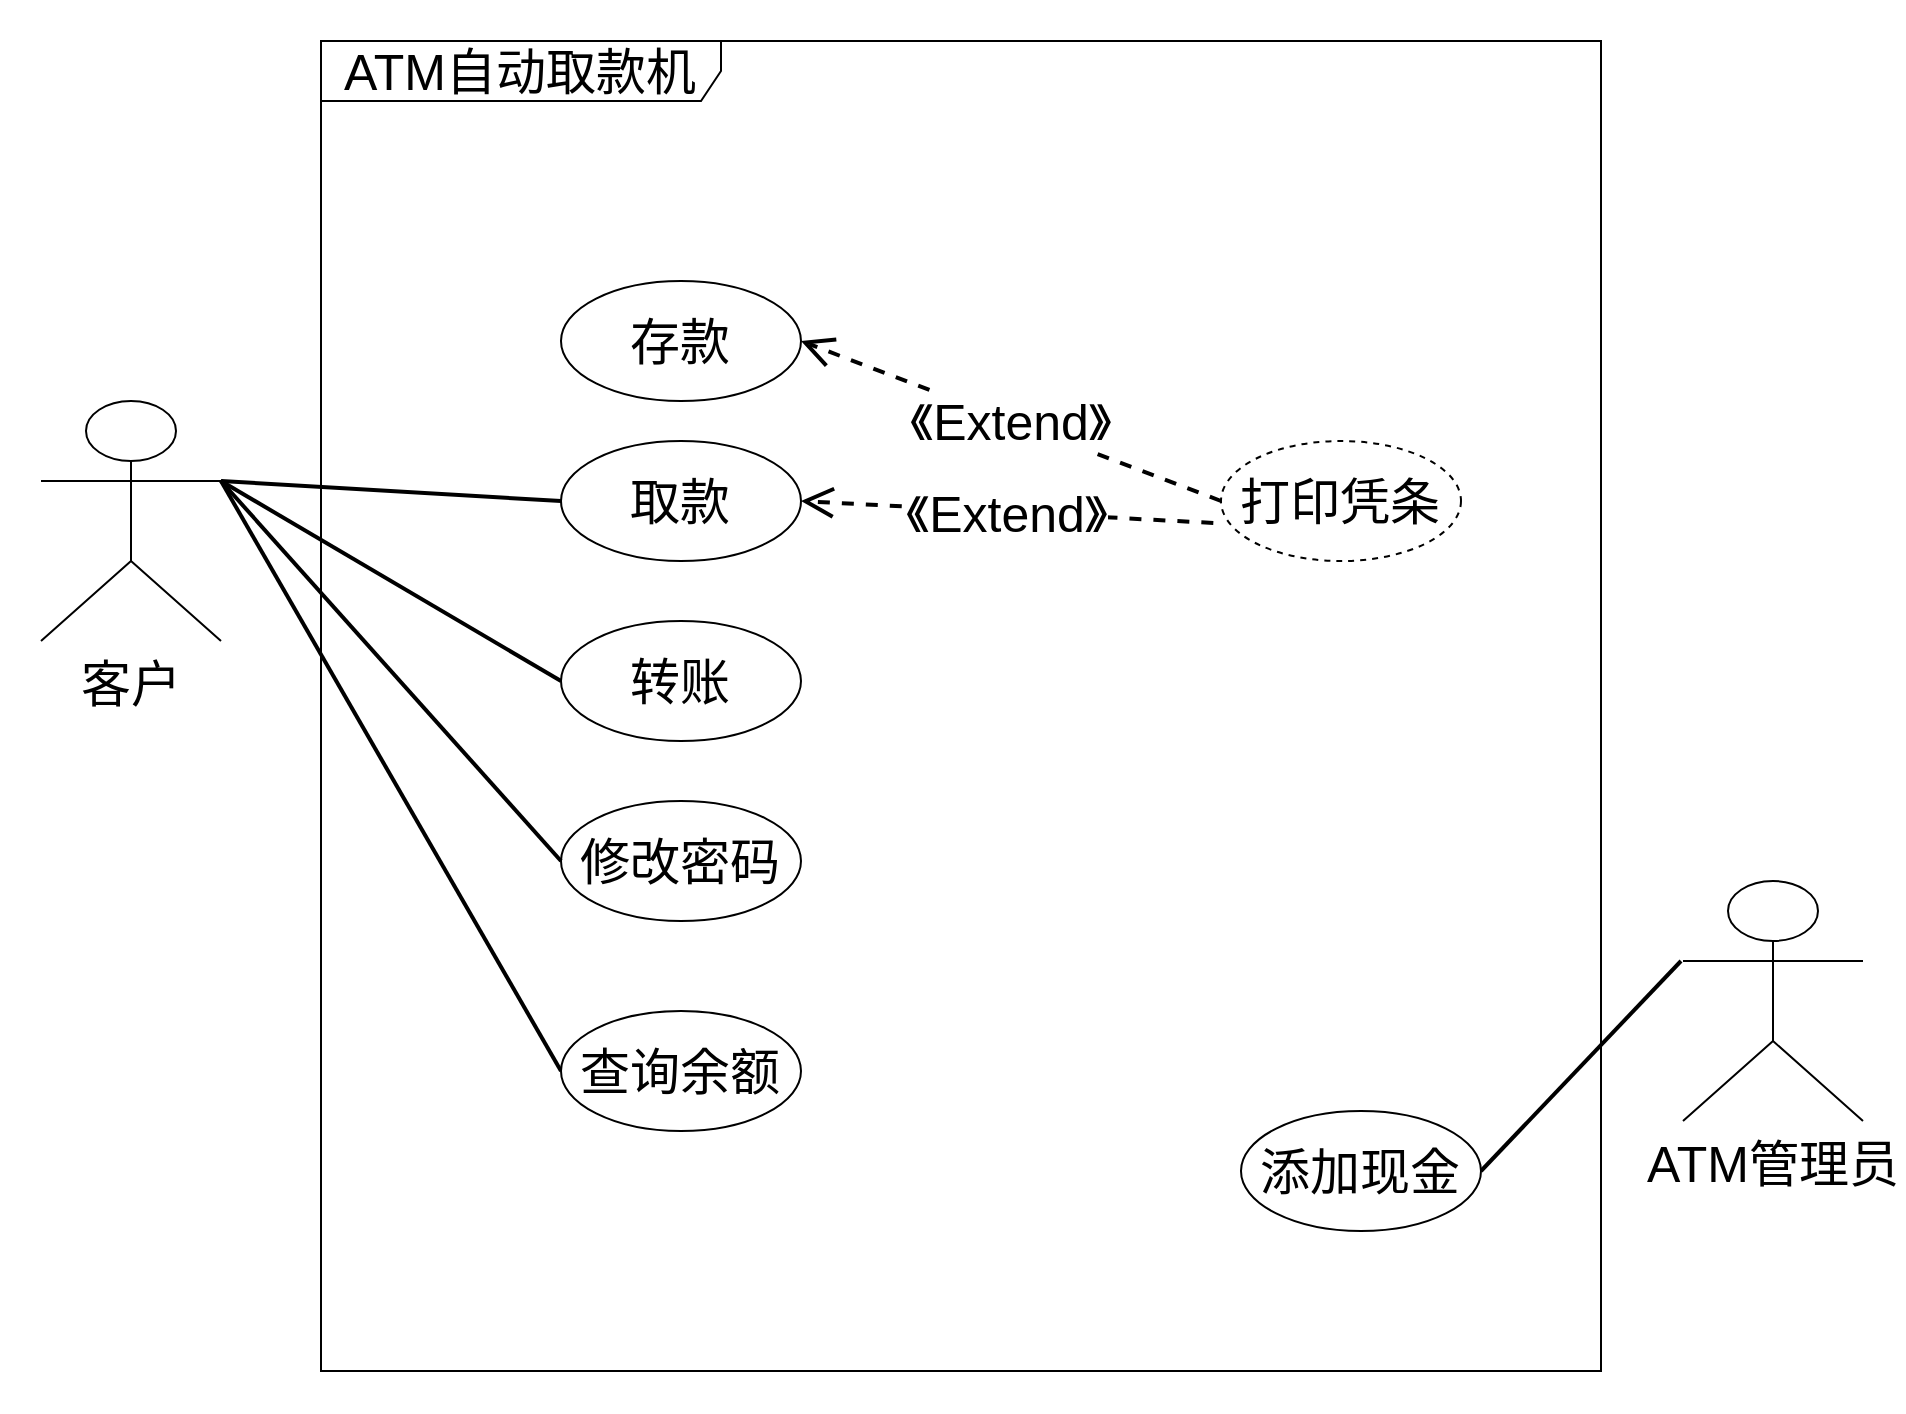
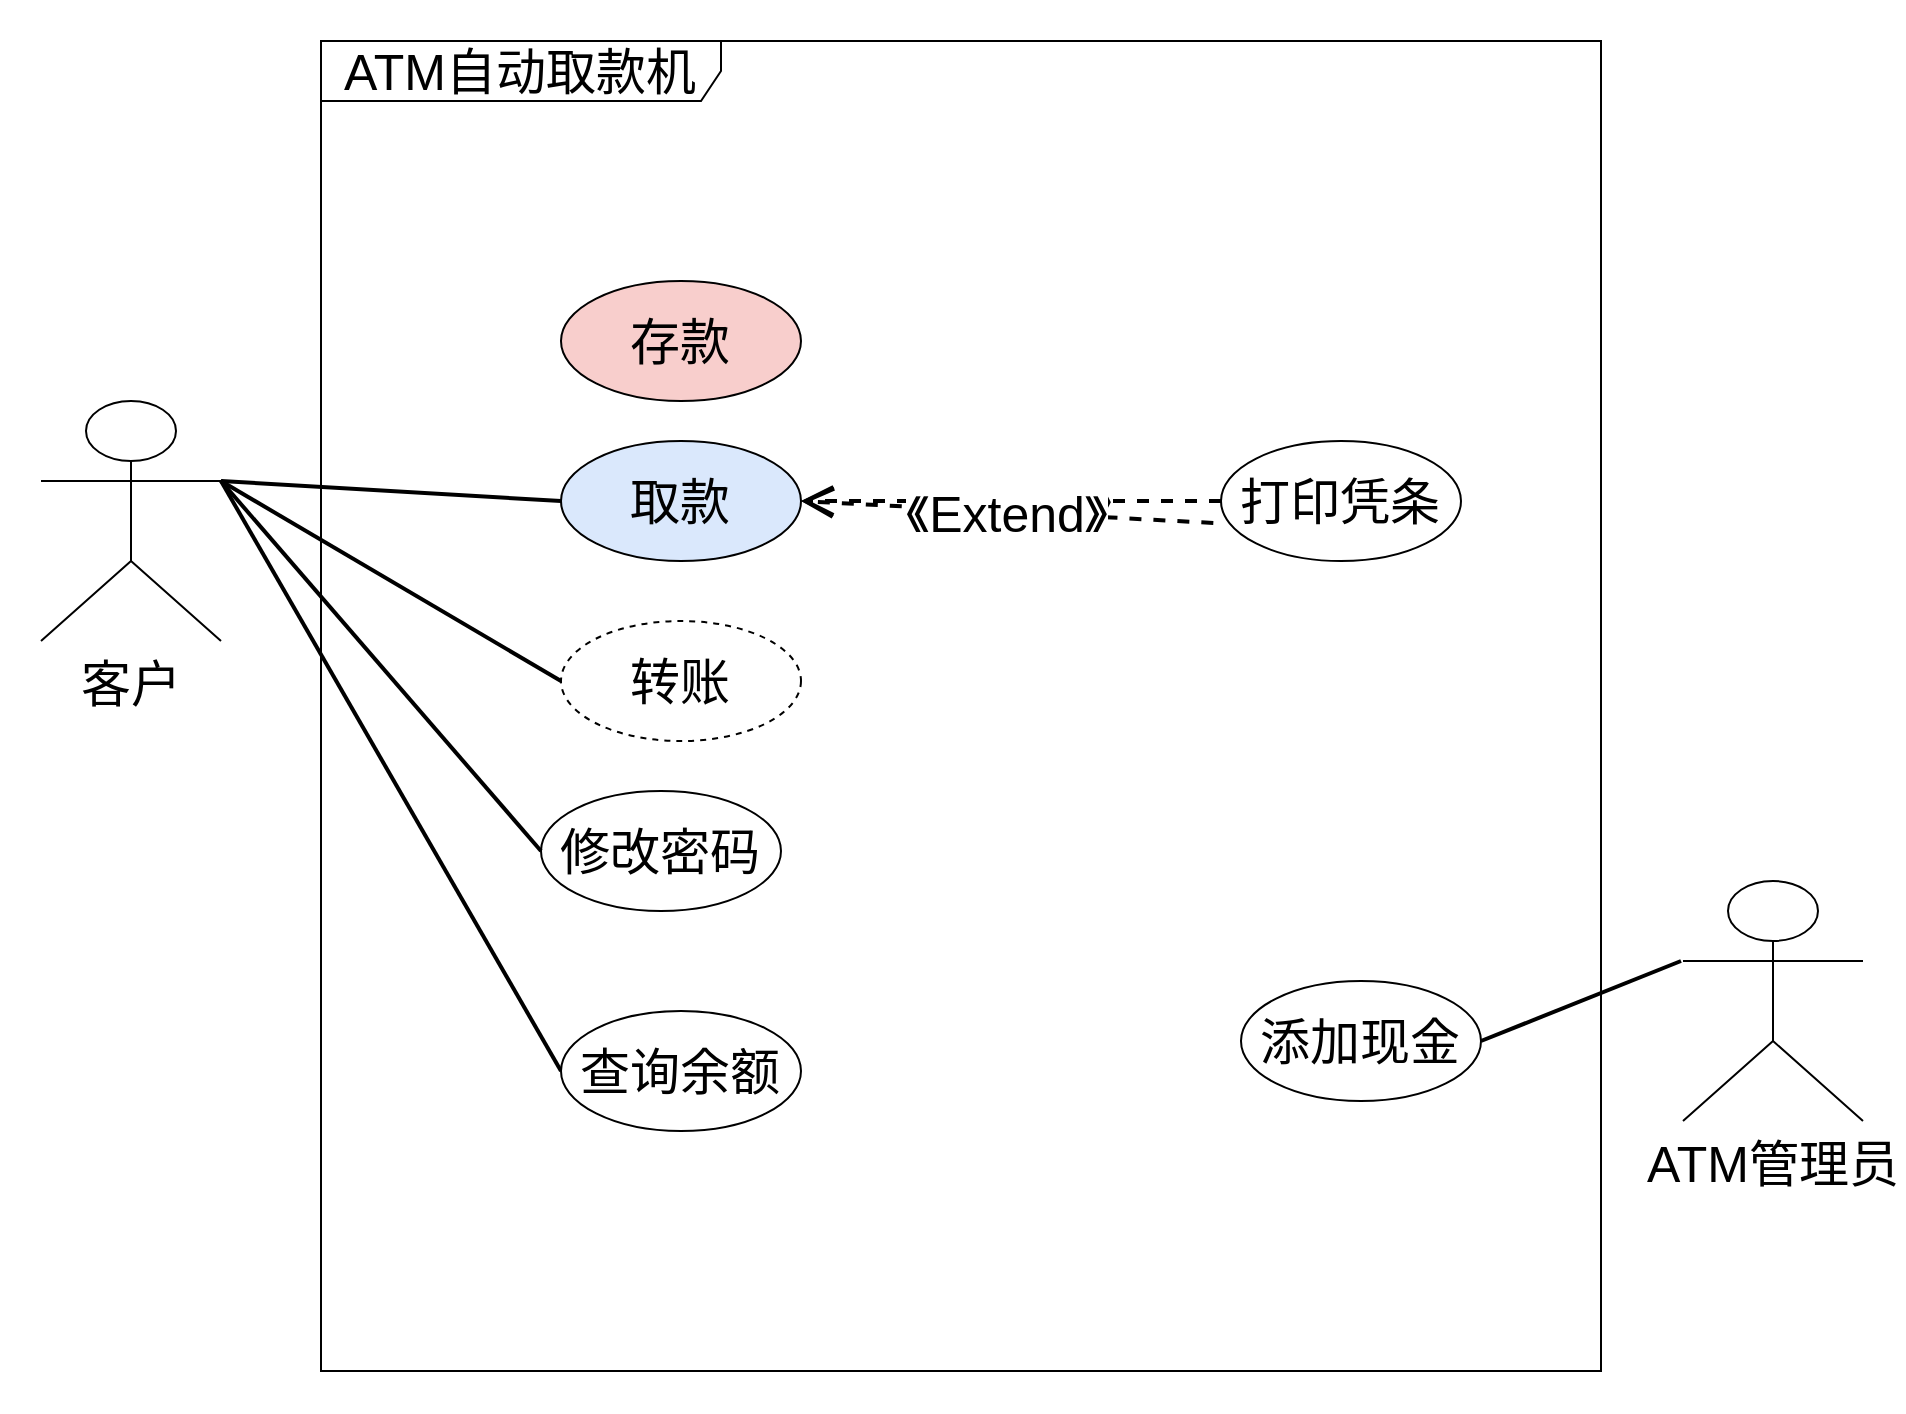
  <mxCell id="0" />
  <mxCell id="1" parent="0" />
  <mxCell id="2" value="ATM自动取款机" style="shape=umlFrame;whiteSpace=wrap;html=1;fontFamily=Helvetica;fontSize=25;align=center;width=200;height=30;" parent="1" vertex="1"><mxGeometry x="160" y="20" width="640" height="665" as="geometry" /></mxCell>
  <mxCell id="3" value="客户&lt;br style=&quot;font-size: 25px;&quot;&gt;" style="shape=umlActor;verticalLabelPosition=bottom;verticalAlign=top;html=1;fontSize=25;" parent="1" vertex="1"><mxGeometry x="20" y="200" width="90" height="120" as="geometry" /></mxCell>
- <mxCell id="4" value="&lt;p style=&quot;font-size: 25px;&quot;&gt;&lt;span style=&quot;font-size: 25px;&quot;&gt;存款&lt;/span&gt;&lt;/p&gt;" style="ellipse;whiteSpace=wrap;html=1;fontSize=25;verticalAlign=middle;sketch=0;align=center;spacing=0;horizontal=1;" parent="1" vertex="1"><mxGeometry x="280" y="140" width="120" height="60" as="geometry" /></mxCell>
+ <mxCell id="4" value="&lt;p style=&quot;font-size: 25px;&quot;&gt;&lt;span style=&quot;font-size: 25px;&quot;&gt;存款&lt;/span&gt;&lt;/p&gt;" style="ellipse;whiteSpace=wrap;html=1;fontSize=25;verticalAlign=middle;sketch=0;align=center;spacing=0;horizontal=1;fillColor=#f8cecc;" parent="1" vertex="1"><mxGeometry x="280" y="140" width="120" height="60" as="geometry" /></mxCell>
  <mxCell id="5" value="" style="edgeStyle=none;rounded=0;orthogonalLoop=1;jettySize=auto;html=1;fontSize=25;strokeWidth=2;entryX=0;entryY=0.5;entryDx=0;entryDy=0;endArrow=none;endFill=0;" parent="1" target="6" edge="1"><mxGeometry relative="1" as="geometry"><mxPoint x="110" y="240" as="sourcePoint" /><mxPoint x="240" y="240" as="targetPoint" /></mxGeometry></mxCell>
- <mxCell id="6" value="&lt;p style=&quot;font-size: 25px&quot;&gt;&lt;span style=&quot;font-size: 25px&quot;&gt;取款&lt;/span&gt;&lt;/p&gt;" style="ellipse;whiteSpace=wrap;html=1;fontSize=25;verticalAlign=middle;sketch=0;align=center;spacing=0;horizontal=1;" parent="1" vertex="1"><mxGeometry x="280" y="220" width="120" height="60" as="geometry" /></mxCell>
+ <mxCell id="6" value="&lt;p style=&quot;font-size: 25px&quot;&gt;&lt;span style=&quot;font-size: 25px&quot;&gt;取款&lt;/span&gt;&lt;/p&gt;" style="ellipse;whiteSpace=wrap;html=1;fontSize=25;verticalAlign=middle;sketch=0;align=center;spacing=0;horizontal=1;fillColor=#dae8fc;" parent="1" vertex="1"><mxGeometry x="280" y="220" width="120" height="60" as="geometry" /></mxCell>
  <mxCell id="7" value="" style="edgeStyle=none;rounded=0;orthogonalLoop=1;jettySize=auto;html=1;fontSize=25;strokeWidth=2;entryX=0;entryY=0.5;entryDx=0;entryDy=0;endArrow=none;endFill=0;" parent="1" target="16" edge="1"><mxGeometry relative="1" as="geometry"><mxPoint x="110" y="240" as="sourcePoint" /><mxPoint x="240" y="330" as="targetPoint" /></mxGeometry></mxCell>
- <mxCell id="8" value="&lt;p style=&quot;font-size: 25px&quot;&gt;&lt;span style=&quot;font-size: 25px&quot;&gt;打印凭条&lt;/span&gt;&lt;/p&gt;" style="ellipse;whiteSpace=wrap;html=1;fontSize=25;verticalAlign=middle;sketch=0;align=center;spacing=0;horizontal=1;dashed=1;" parent="1" vertex="1"><mxGeometry x="610" y="220" width="120" height="60" as="geometry" /></mxCell>
- <mxCell id="9" value="&lt;p style=&quot;font-size: 25px&quot;&gt;&lt;span style=&quot;font-size: 25px&quot;&gt;修改密码&lt;/span&gt;&lt;/p&gt;" style="ellipse;whiteSpace=wrap;html=1;fontSize=25;verticalAlign=middle;sketch=0;align=center;spacing=0;horizontal=1;" parent="1" vertex="1"><mxGeometry x="280" y="400" width="120" height="60" as="geometry" /></mxCell>
+ <mxCell id="8" value="&lt;p style=&quot;font-size: 25px&quot;&gt;&lt;span style=&quot;font-size: 25px&quot;&gt;打印凭条&lt;/span&gt;&lt;/p&gt;" style="ellipse;whiteSpace=wrap;html=1;fontSize=25;verticalAlign=middle;sketch=0;align=center;spacing=0;horizontal=1;" parent="1" vertex="1"><mxGeometry x="610" y="220" width="120" height="60" as="geometry" /></mxCell>
+ <mxCell id="9" value="&lt;p style=&quot;font-size: 25px&quot;&gt;&lt;span style=&quot;font-size: 25px&quot;&gt;修改密码&lt;/span&gt;&lt;/p&gt;" style="ellipse;whiteSpace=wrap;html=1;fontSize=25;verticalAlign=middle;sketch=0;align=center;spacing=0;horizontal=1;" parent="1" vertex="1"><mxGeometry x="270" y="395" width="120" height="60" as="geometry" /></mxCell>
  <mxCell id="10" value="" style="edgeStyle=none;rounded=0;orthogonalLoop=1;jettySize=auto;html=1;fontSize=25;entryX=0;entryY=0.5;entryDx=0;entryDy=0;strokeWidth=2;endArrow=none;endFill=0;" parent="1" target="11" edge="1"><mxGeometry relative="1" as="geometry"><mxPoint x="110" y="240" as="sourcePoint" /></mxGeometry></mxCell>
  <mxCell id="11" value="&lt;p style=&quot;font-size: 25px&quot;&gt;查询余额&lt;br&gt;&lt;/p&gt;" style="ellipse;whiteSpace=wrap;html=1;fontSize=25;verticalAlign=middle;sketch=0;align=center;spacing=0;horizontal=1;" parent="1" vertex="1"><mxGeometry x="280" y="505" width="120" height="60" as="geometry" /></mxCell>
  <mxCell id="12" value="" style="edgeStyle=none;rounded=0;orthogonalLoop=1;jettySize=auto;html=1;fontSize=25;entryX=0;entryY=0.5;entryDx=0;entryDy=0;strokeWidth=2;endArrow=none;endFill=0;" parent="1" target="9" edge="1"><mxGeometry relative="1" as="geometry"><mxPoint x="110" y="240" as="sourcePoint" /><mxPoint x="270" y="560" as="targetPoint" /></mxGeometry></mxCell>
  <mxCell id="13" value="ATM管理员" style="shape=umlActor;verticalLabelPosition=bottom;verticalAlign=top;html=1;fontSize=25;" parent="1" vertex="1"><mxGeometry x="841" y="440" width="90" height="120" as="geometry" /></mxCell>
  <mxCell id="14" value="" style="edgeStyle=none;rounded=0;orthogonalLoop=1;jettySize=auto;html=1;fontSize=25;strokeWidth=2;endArrow=none;endFill=0;entryX=1;entryY=0.5;entryDx=0;entryDy=0;" parent="1" target="15" edge="1"><mxGeometry relative="1" as="geometry"><mxPoint x="840" y="480" as="sourcePoint" /><mxPoint x="740" y="610" as="targetPoint" /></mxGeometry></mxCell>
- <mxCell id="15" value="&lt;p style=&quot;font-size: 25px&quot;&gt;&lt;span style=&quot;font-size: 25px&quot;&gt;添加现金&lt;/span&gt;&lt;/p&gt;" style="ellipse;whiteSpace=wrap;html=1;fontSize=25;verticalAlign=middle;sketch=0;align=center;spacing=0;horizontal=1;" parent="1" vertex="1"><mxGeometry x="620" y="555" width="120" height="60" as="geometry" /></mxCell>
- <mxCell id="16" value="&lt;p style=&quot;font-size: 25px&quot;&gt;转账&lt;br&gt;&lt;/p&gt;" style="ellipse;whiteSpace=wrap;html=1;fontSize=25;verticalAlign=middle;sketch=0;align=center;spacing=0;horizontal=1;" parent="1" vertex="1"><mxGeometry x="280" y="310" width="120" height="60" as="geometry" /></mxCell>
- <mxCell id="17" value="《Extend》" style="endArrow=open;endSize=12;dashed=1;html=1;rounded=0;fontFamily=Helvetica;fontSize=25;strokeWidth=2;exitX=0;exitY=0.5;exitDx=0;exitDy=0;entryX=1;entryY=0.5;entryDx=0;entryDy=0;" parent="1" source="8" target="4" edge="1"><mxGeometry width="160" relative="1" as="geometry"><mxPoint x="530" y="280" as="sourcePoint" /><mxPoint x="430" y="170" as="targetPoint" /></mxGeometry></mxCell>
+ <mxCell id="15" value="&lt;p style=&quot;font-size: 25px&quot;&gt;&lt;span style=&quot;font-size: 25px&quot;&gt;添加现金&lt;/span&gt;&lt;/p&gt;" style="ellipse;whiteSpace=wrap;html=1;fontSize=25;verticalAlign=middle;sketch=0;align=center;spacing=0;horizontal=1;" parent="1" vertex="1"><mxGeometry x="620" y="490" width="120" height="60" as="geometry" /></mxCell>
+ <mxCell id="16" value="&lt;p style=&quot;font-size: 25px&quot;&gt;转账&lt;br&gt;&lt;/p&gt;" style="ellipse;whiteSpace=wrap;html=1;fontSize=25;verticalAlign=middle;sketch=0;align=center;spacing=0;horizontal=1;dashed=1;" parent="1" vertex="1"><mxGeometry x="280" y="310" width="120" height="60" as="geometry" /></mxCell>
+ <mxCell id="17" value="《Extend》" style="endArrow=open;endSize=12;dashed=1;html=1;rounded=0;fontFamily=Helvetica;fontSize=25;strokeWidth=2;exitX=0;exitY=0.5;exitDx=0;exitDy=0;" parent="1" source="8" target="6" edge="1"><mxGeometry width="160" relative="1" as="geometry"><mxPoint x="530" y="280" as="sourcePoint" /><mxPoint x="430" y="170" as="targetPoint" /></mxGeometry></mxCell>
  <mxCell id="18" value="《Extend》" style="endArrow=open;endSize=12;dashed=1;html=1;rounded=0;fontFamily=Helvetica;fontSize=25;strokeWidth=2;exitX=-0.032;exitY=0.683;exitDx=0;exitDy=0;exitPerimeter=0;" parent="1" source="8" edge="1"><mxGeometry width="160" relative="1" as="geometry"><mxPoint x="550" y="310" as="sourcePoint" /><mxPoint x="400" y="250" as="targetPoint" /></mxGeometry></mxCell>
